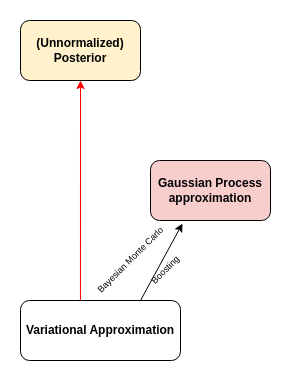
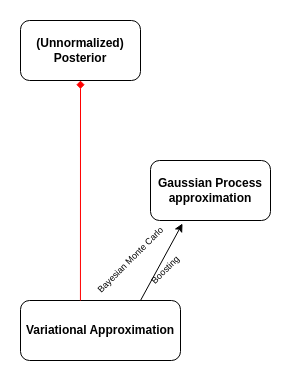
  <mxCell id="0" />
  <mxCell id="1" parent="0" />
- <mxCell id="2" value="(Unnormalized) Posterior" style="rounded=1;whiteSpace=wrap;html=1;fontStyle=1;fillColor=#fff2cc;" vertex="1" parent="1"><mxGeometry x="20" y="20" width="120" height="60" as="geometry" /></mxCell>
+ <mxCell id="2" value="(Unnormalized) Posterior" style="rounded=1;whiteSpace=wrap;html=1;fontStyle=1" vertex="1" parent="1"><mxGeometry x="20" y="20" width="120" height="60" as="geometry" /></mxCell>
  <mxCell id="3" value="Variational Approximation" style="rounded=1;whiteSpace=wrap;html=1;fontStyle=1" vertex="1" parent="1"><mxGeometry x="20" y="300" width="160" height="60" as="geometry" /></mxCell>
- <mxCell id="4" value="&lt;b&gt;Gaussian Process approximation&lt;br&gt;&lt;/b&gt;" style="rounded=1;whiteSpace=wrap;html=1;fontStyle=0;fillColor=#f8cecc;" vertex="1" parent="1"><mxGeometry x="150" y="160" width="120" height="60" as="geometry" /></mxCell>
+ <mxCell id="4" value="&lt;b&gt;Gaussian Process approximation&lt;br&gt;&lt;/b&gt;" style="rounded=1;whiteSpace=wrap;html=1;fontStyle=0" vertex="1" parent="1"><mxGeometry x="150" y="160" width="120" height="60" as="geometry" /></mxCell>
  <mxCell id="5" value="" style="endArrow=classic;html=1;exitX=0.75;exitY=0;exitDx=0;exitDy=0;fontStyle=1;" edge="1" parent="1" source="3"><mxGeometry width="50" height="50" relative="1" as="geometry"><mxPoint x="0" y="450" as="sourcePoint" /><mxPoint x="182" y="223" as="targetPoint" /></mxGeometry></mxCell>
  <mxCell id="6" value="&lt;div style=&quot;font-size: 9px;&quot;&gt;Bayesian Monte Carlo&lt;/div&gt;" style="text;html=1;resizable=0;autosize=1;align=center;verticalAlign=middle;points=[];fillColor=none;strokeColor=none;rounded=0;rotation=-45;fontSize=9;" vertex="1" parent="1"><mxGeometry x="60" y="250" width="140" height="20" as="geometry" /></mxCell>
  <mxCell id="7" value="&lt;div&gt;Boosting&lt;/div&gt;" style="text;html=1;resizable=0;autosize=1;align=center;verticalAlign=middle;points=[];fillColor=none;strokeColor=none;rounded=0;rotation=-45;fontSize=9;" vertex="1" parent="1"><mxGeometry x="140" y="260" width="50" height="20" as="geometry" /></mxCell>
- <mxCell id="8" value="" style="endArrow=classic;html=1;fontSize=9;entryX=0.5;entryY=1;entryDx=0;entryDy=0;exitX=0.045;exitY=0.146;exitDx=0;exitDy=0;exitPerimeter=0;fillColor=#f8cecc;strokeColor=#FF0000;" edge="1" parent="1" source="6" target="2"><mxGeometry width="50" height="50" relative="1" as="geometry"><mxPoint x="20" y="430" as="sourcePoint" /><mxPoint x="70" y="380" as="targetPoint" /></mxGeometry></mxCell>
+ <mxCell id="8" value="" style="endArrow=diamond;html=1;fontSize=9;entryX=0.5;entryY=1;entryDx=0;entryDy=0;exitX=0.045;exitY=0.146;exitDx=0;exitDy=0;exitPerimeter=0;fillColor=#f8cecc;strokeColor=#FF0000;" edge="1" parent="1" source="6" target="2"><mxGeometry width="50" height="50" relative="1" as="geometry"><mxPoint x="20" y="430" as="sourcePoint" /><mxPoint x="70" y="380" as="targetPoint" /></mxGeometry></mxCell>
